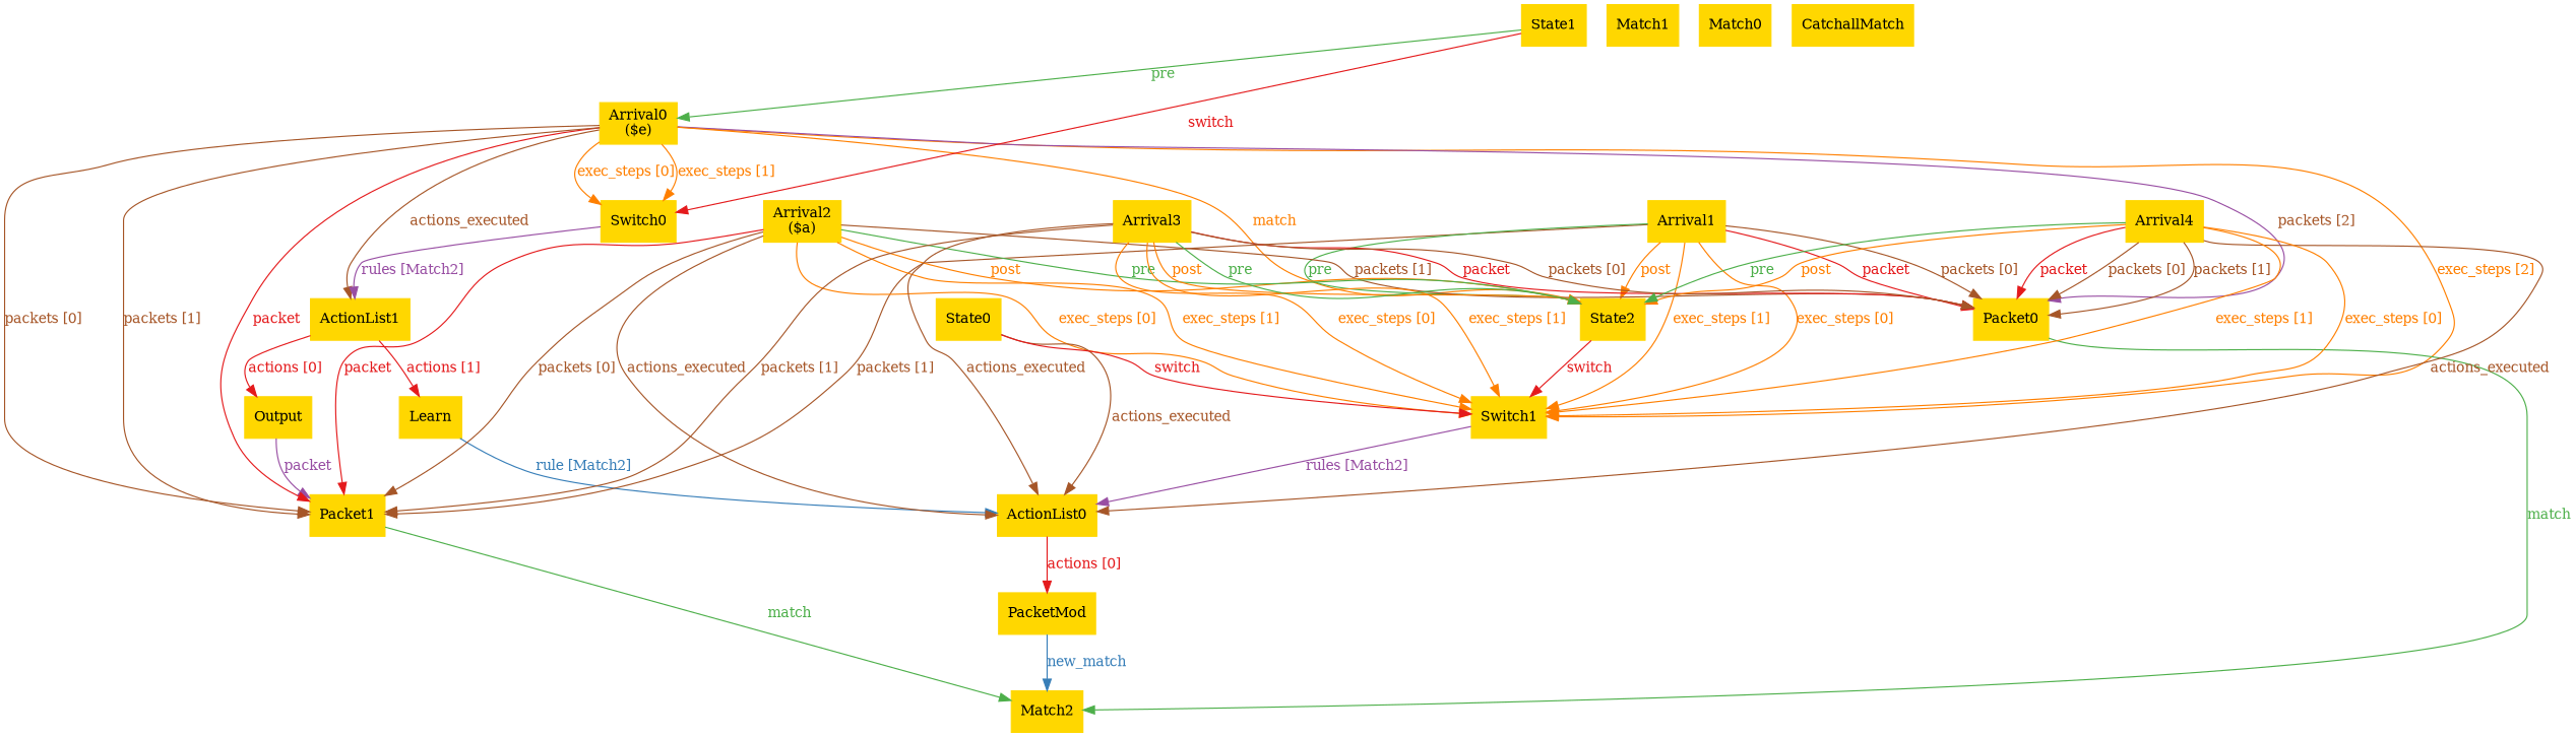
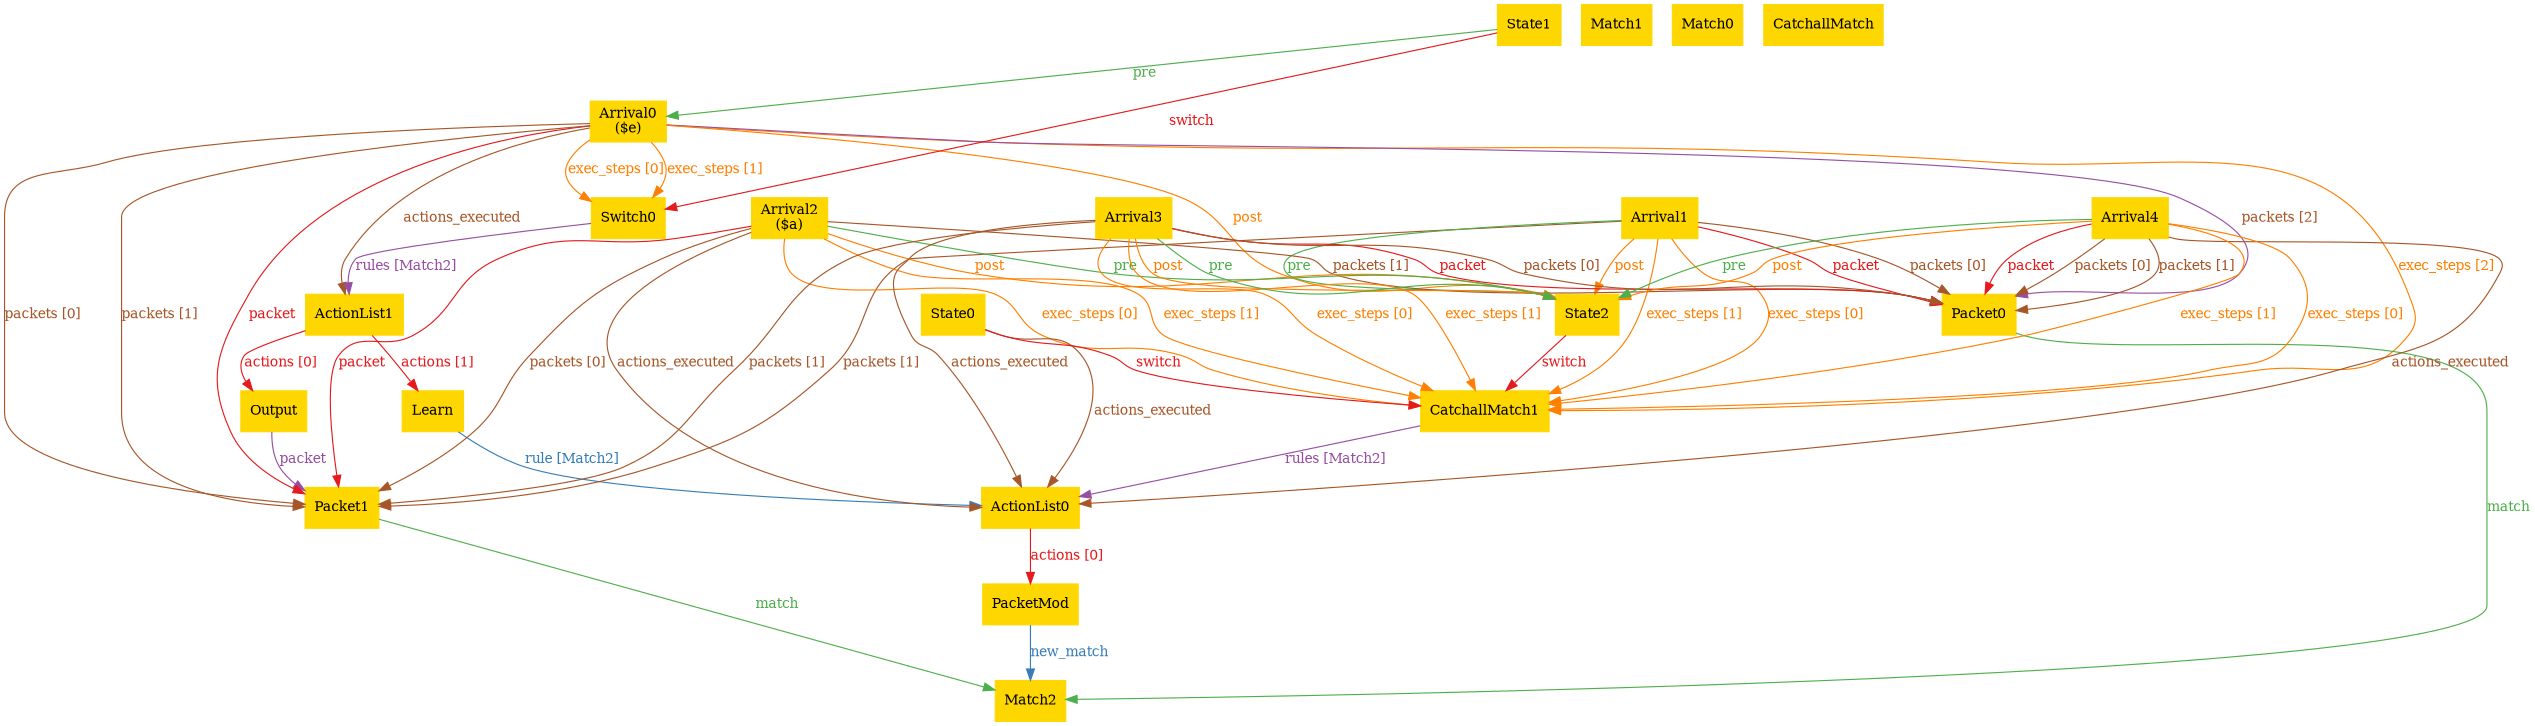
  digraph {
    fontsize=12
    rankdir=TB
    node [color="#ffd700" fontcolor="#000000" fontsize=12 shape=box style="filled, solid"]
    edge [color="#ff7f00" dir=forward fontcolor="#a65628" fontsize=12 style=solid uuid="<Arrival1, State2>" weight=1]
    n1 [label=ActionList0 uuid=ActionList0]
    n2 [label=PacketMod uuid=PacketMod]
    n3 [label=Match2 uuid=Match2]
    n4 [label=ActionList1 uuid=ActionList1]
    n5 [label=Output uuid=Output]
    n6 [label=Learn uuid=Learn]
    n7 [label=Packet1 uuid=Packet1]
    n8 [label="Arrival0\n($e)" uuid=Arrival0]
    n9 [label=Switch0 uuid=Switch0]
-   n10 [label=Switch1 uuid=Switch1]
+   n10 [label=CatchallMatch1 uuid=Switch1]
    n11 [label=Packet0 uuid=Packet0]
    n12 [label=State2 uuid=State2]
    n13 [label=State1 uuid=State1]
    n14 [label=Arrival1 uuid=Arrival1]
    n15 [label="Arrival2\n($a)" uuid=Arrival2]
    n16 [label=Arrival3 uuid=Arrival3]
    n17 [label=Arrival4 uuid=Arrival4]
    n18 [label=State0 uuid=State0]
    n19 [label=Match1 uuid=Match1]
    n20 [label=Match0 uuid=Match0]
    n21 [label=CatchallMatch uuid=CatchallMatch]
    n1 -> n2 [color="#e41a1c" fontcolor="#e41a1c" label="actions [0]" uuid="<ActionList0, 0, PacketMod>"]
    n2 -> n3 [color="#377eb8" fontcolor="#377eb8" label=new_match uuid="<PacketMod, Match2>"]
    n4 -> n5 [color="#e41a1c" fontcolor="#e41a1c" label="actions [0]" uuid="<ActionList1, 0, Output>"]
    n4 -> n6 [color="#e41a1c" fontcolor="#e41a1c" label="actions [1]" uuid="<ActionList1, 1, Learn>"]
    n5 -> n7 [color="#984ea3" fontcolor="#984ea3" label=packet uuid="<Output, Packet1>"]
    n6 -> n1 [color="#377eb8" fontcolor="#377eb8" label="rule [Match2]" uuid="<Learn, Match2, ActionList0>"]
    n7 -> n3 [color="#4daf4a" fontcolor="#4daf4a" label=match uuid="<Packet1, Match2>"]
    n8 -> n4 [color="#a65628" label=actions_executed uuid="<Arrival0, ActionList1>"]
    n8 -> n7 [color="#e41a1c" fontcolor="#e41a1c" label=packet uuid="<Arrival0, Packet1>"]
    n8 -> n7 [color="#a65628" label="packets [0]" uuid="<Arrival0, 0, Packet1>"]
    n8 -> n7 [color="#a65628" label="packets [1]" uuid="<Arrival0, 1, Packet1>"]
    n8 -> n9 [fontcolor="#ff7f00" label="exec_steps [0]" uuid="<Arrival0, 0, Switch0>"]
    n8 -> n9 [fontcolor="#ff7f00" label="exec_steps [1]" uuid="<Arrival0, 1, Switch0>"]
    n8 -> n10 [fontcolor="#ff7f00" label="exec_steps [2]" uuid="<Arrival0, 2, Switch1>"]
    n8 -> n11 [color="#984ea3" label="packets [2]" uuid="<Arrival0, 2, Packet0>"]
-   n8 -> n12 [fontcolor="#ff7f00" label=match uuid="<Arrival0, State2>"]
+   n8 -> n12 [fontcolor="#ff7f00" label=post uuid="<Arrival0, State2>"]
    n9 -> n4 [color="#984ea3" fontcolor="#984ea3" label="rules [Match2]" uuid="<Switch0, Match2, ActionList1>"]
    n10 -> n1 [color="#984ea3" fontcolor="#984ea3" label="rules [Match2]" uuid="<Switch1, Match2, ActionList0>"]
    n11 -> n3 [color="#4daf4a" fontcolor="#4daf4a" label=match uuid="<Packet0, Match2>"]
    n12 -> n10 [color="#e41a1c" fontcolor="#e41a1c" label=switch uuid="<State2, Switch1>"]
    n13 -> n8 [color="#4daf4a" fontcolor="#4daf4a" label=pre uuid="<Arrival0, State1>"]
    n13 -> n9 [color="#e41a1c" fontcolor="#e41a1c" label=switch uuid="<State1, Switch0>"]
    n14 -> n7 [color="#a65628" label="packets [1]" uuid="<Arrival1, 1, Packet1>"]
    n14 -> n10 [fontcolor="#ff7f00" label="exec_steps [0]" uuid="<Arrival1, 0, Switch1>"]
    n14 -> n10 [fontcolor="#ff7f00" label="exec_steps [1]" uuid="<Arrival1, 1, Switch1>"]
    n14 -> n11 [color="#e41a1c" fontcolor="#e41a1c" label=packet uuid="<Arrival1, Packet0>"]
    n14 -> n11 [color="#a65628" label="packets [0]" uuid="<Arrival1, 0, Packet0>"]
    n14 -> n12 [fontcolor="#ff7f00" label=post]
    n14 -> n12 [color="#4daf4a" fontcolor="#4daf4a" label=pre]
    n15 -> n1 [color="#a65628" label=actions_executed uuid="<Arrival2, ActionList0>"]
    n15 -> n7 [color="#e41a1c" fontcolor="#e41a1c" label=packet uuid="<Arrival2, Packet1>"]
    n15 -> n7 [color="#a65628" label="packets [0]" uuid="<Arrival2, 0, Packet1>"]
    n15 -> n10 [fontcolor="#ff7f00" label="exec_steps [0]" uuid="<Arrival2, 0, Switch1>"]
    n15 -> n10 [fontcolor="#ff7f00" label="exec_steps [1]" uuid="<Arrival2, 1, Switch1>"]
    n15 -> n11 [color="#a65628" label="packets [1]" uuid="<Arrival2, 1, Packet0>"]
    n15 -> n12 [fontcolor="#ff7f00" label=post uuid="<Arrival2, State2>"]
    n15 -> n12 [color="#4daf4a" fontcolor="#4daf4a" label=pre uuid="<Arrival2, State2>"]
    n16 -> n1 [color="#a65628" label=actions_executed uuid="<Arrival3, ActionList0>"]
    n16 -> n7 [color="#a65628" label="packets [1]" uuid="<Arrival3, 1, Packet1>"]
    n16 -> n10 [fontcolor="#ff7f00" label="exec_steps [0]" uuid="<Arrival3, 0, Switch1>"]
    n16 -> n10 [fontcolor="#ff7f00" label="exec_steps [1]" uuid="<Arrival3, 1, Switch1>"]
    n16 -> n11 [color="#e41a1c" fontcolor="#e41a1c" label=packet uuid="<Arrival3, Packet0>"]
    n16 -> n11 [color="#a65628" label="packets [0]" uuid="<Arrival3, 0, Packet0>"]
    n16 -> n12 [fontcolor="#ff7f00" label=post uuid="<Arrival3, State2>"]
    n16 -> n12 [color="#4daf4a" fontcolor="#4daf4a" label=pre uuid="<Arrival3, State2>"]
    n17 -> n1 [color="#a65628" label=actions_executed uuid="<Arrival4, ActionList0>"]
    n17 -> n10 [fontcolor="#ff7f00" label="exec_steps [0]" uuid="<Arrival4, 0, Switch1>"]
    n17 -> n10 [fontcolor="#ff7f00" label="exec_steps [1]" uuid="<Arrival4, 1, Switch1>"]
    n17 -> n11 [color="#e41a1c" fontcolor="#e41a1c" label=packet uuid="<Arrival4, Packet0>"]
    n17 -> n11 [color="#a65628" label="packets [0]" uuid="<Arrival4, 0, Packet0>"]
    n17 -> n11 [color="#a65628" label="packets [1]" uuid="<Arrival4, 1, Packet0>"]
    n17 -> n12 [fontcolor="#ff7f00" label=post uuid="<Arrival4, State2>"]
    n17 -> n12 [color="#4daf4a" fontcolor="#4daf4a" label=pre uuid="<Arrival4, State2>"]
    n18 -> n1 [color="#a65628" label=actions_executed uuid="<Arrival1, ActionList0>"]
    n18 -> n10 [color="#e41a1c" fontcolor="#e41a1c" label=switch uuid="<State0, Switch1>"]
  }
